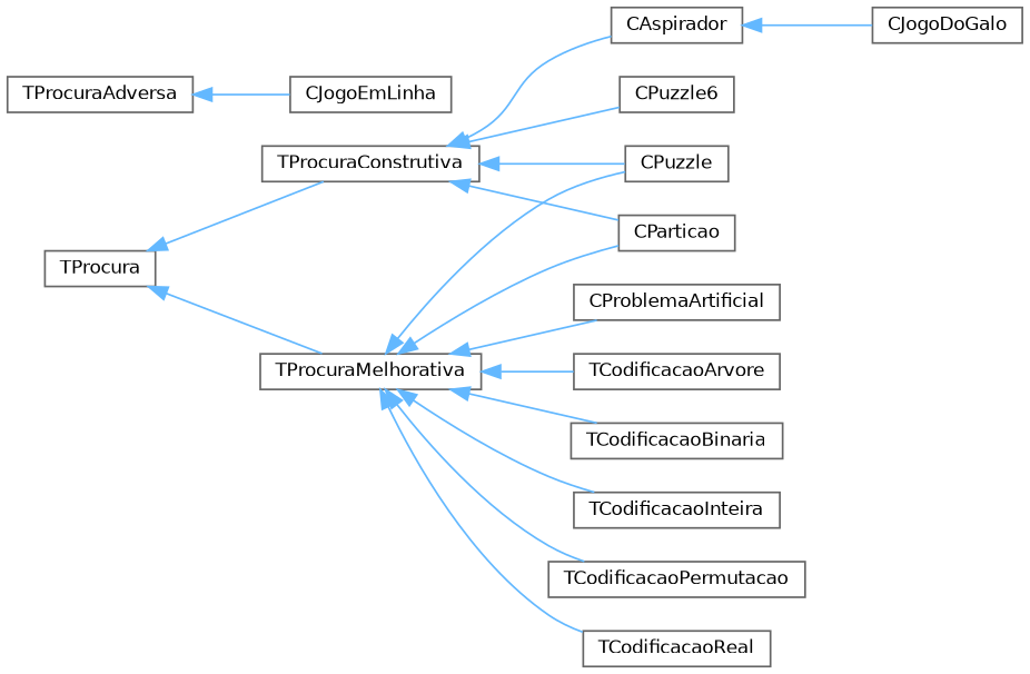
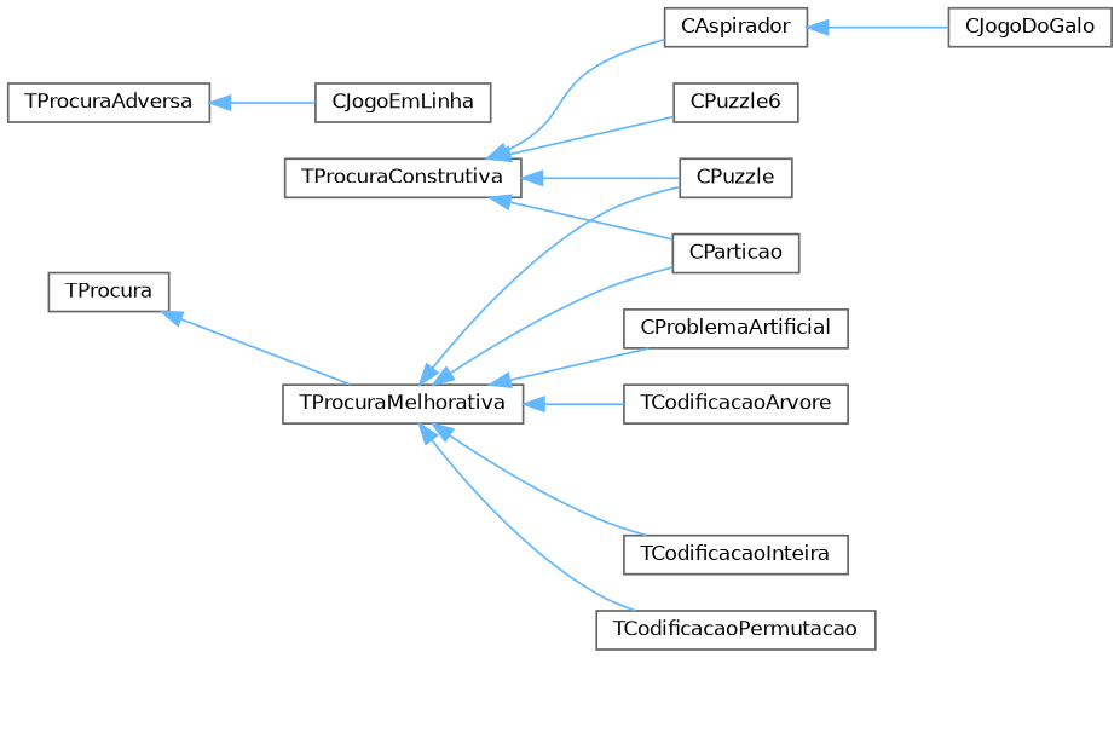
  digraph {
    fontname="DejaVu Sans"
    rankdir=LR
    node [color=grey40 fillcolor=white fontname="DejaVu Sans" fontsize=10 shape=box style=filled]
    edge [color=steelblue1 dir=back fontname="DejaVu Sans" fontsize=10 labelfontname=Helvetica labelfontsize=10 style=solid]
    n1 [height=0.2 label=TProcura width=0.4]
    n2 [height=0.2 label=TProcuraConstrutiva width=0.4]
    n3 [height=0.2 label=TProcuraMelhorativa width=0.4]
    n4 [height=0.2 label=CAspirador width=0.4]
    n5 [height=0.2 label=CPuzzle width=0.4]
    n6 [height=0.2 label=CParticao width=0.4]
    n7 [height=0.2 label=CPuzzle6 width=0.4]
    n8 [height=0.2 label=CProblemaArtificial width=0.4]
    n9 [height=0.2 label=TCodificacaoArvore width=0.4]
-   n10 [height=0.2 label=TCodificacaoBinaria width=0.4]
    n11 [height=0.2 label=TCodificacaoInteira width=0.4]
    n12 [height=0.2 label=TCodificacaoPermutacao width=0.4]
-   n13 [height=0.2 label=TCodificacaoReal width=0.4]
    n14 [height=0.2 label=CJogoDoGalo width=0.4]
    n15 [height=0.2 label=TProcuraAdversa width=0.4]
    n16 [height=0.2 label=CJogoEmLinha width=0.4]
-   n1 -> n2
    n1 -> n3
    n2 -> n4
    n2 -> n5
    n2 -> n6
    n2 -> n7
    n3 -> n5
    n3 -> n6
    n3 -> n8
    n3 -> n9
-   n3 -> n10
    n3 -> n11
    n3 -> n12
-   n3 -> n13
    n4 -> n14
    n15 -> n16
  }
